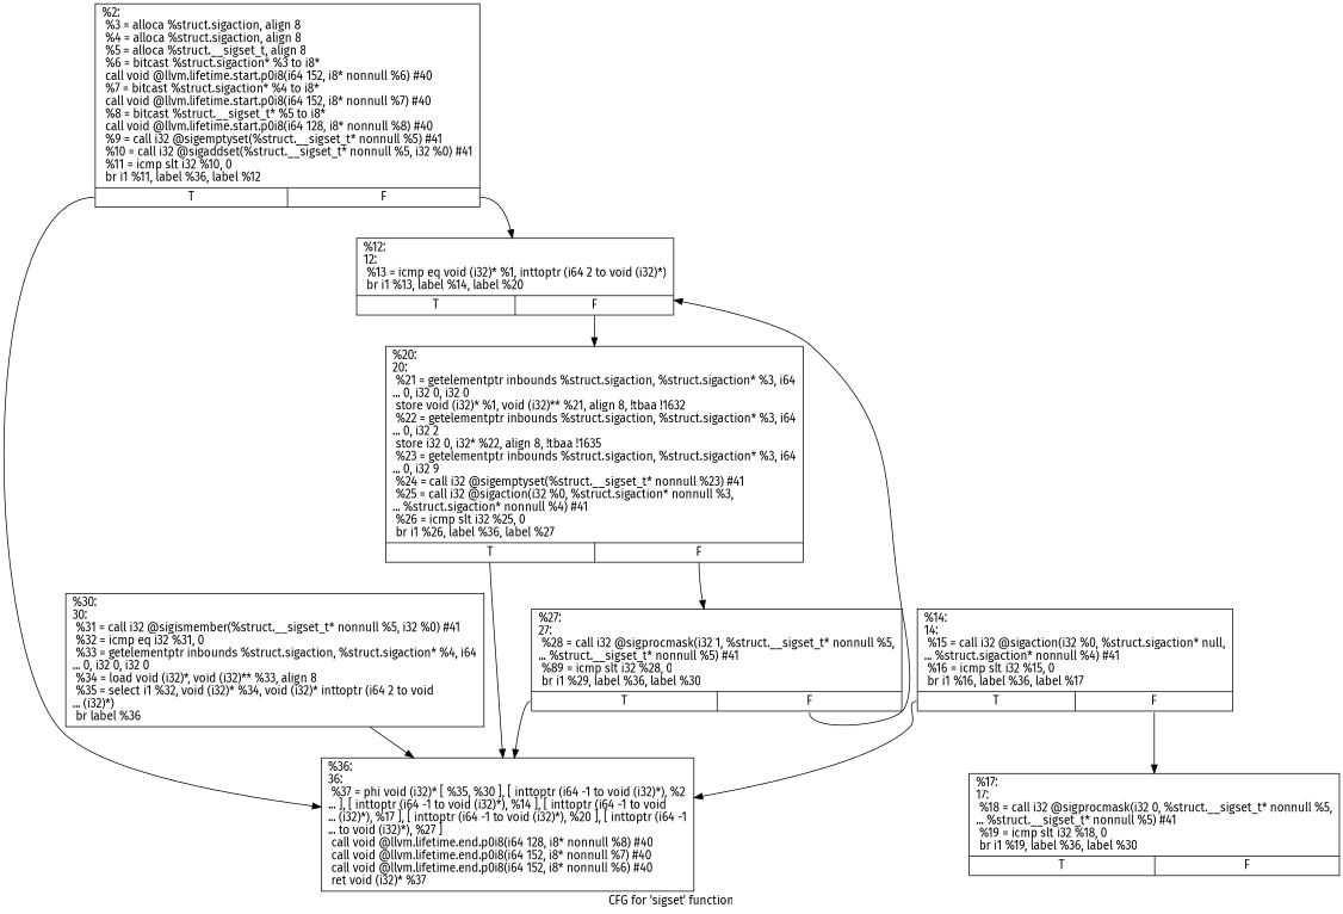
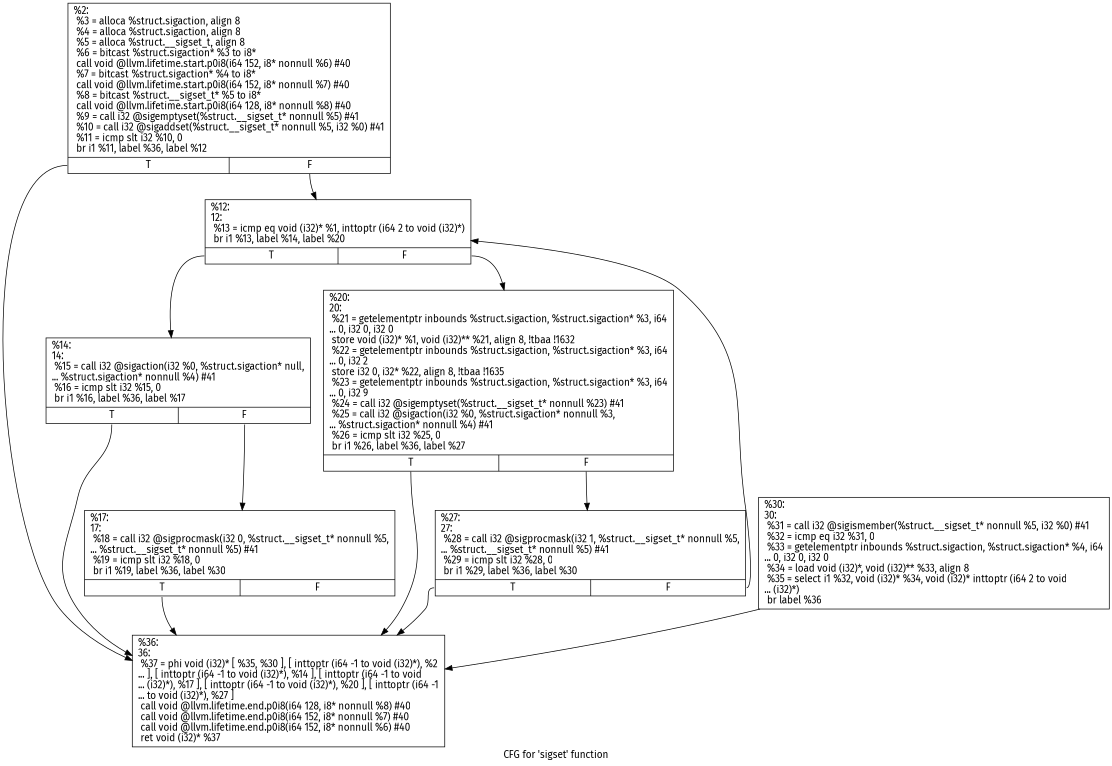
  digraph {
    fontname="Fira Sans"
    label="CFG for 'sigset' function"
    node [fontname="Fira Sans" shape=record]
    edge [fontname="Fira Sans" tailport=s0]
    n1 [label="{%2:\l  %3 = alloca %struct.sigaction, align 8\l  %4 = alloca %struct.sigaction, align 8\l  %5 = alloca %struct.__sigset_t, align 8\l  %6 = bitcast %struct.sigaction* %3 to i8*\l  call void @llvm.lifetime.start.p0i8(i64 152, i8* nonnull %6) #40\l  %7 = bitcast %struct.sigaction* %4 to i8*\l  call void @llvm.lifetime.start.p0i8(i64 152, i8* nonnull %7) #40\l  %8 = bitcast %struct.__sigset_t* %5 to i8*\l  call void @llvm.lifetime.start.p0i8(i64 128, i8* nonnull %8) #40\l  %9 = call i32 @sigemptyset(%struct.__sigset_t* nonnull %5) #41\l  %10 = call i32 @sigaddset(%struct.__sigset_t* nonnull %5, i32 %0) #41\l  %11 = icmp slt i32 %10, 0\l  br i1 %11, label %36, label %12\l|{<s0>T|<s1>F}}"]
    n2 [label="{%36:\l36:                                               \l  %37 = phi void (i32)* [ %35, %30 ], [ inttoptr (i64 -1 to void (i32)*), %2\l... ], [ inttoptr (i64 -1 to void (i32)*), %14 ], [ inttoptr (i64 -1 to void\l... (i32)*), %17 ], [ inttoptr (i64 -1 to void (i32)*), %20 ], [ inttoptr (i64 -1\l... to void (i32)*), %27 ]\l  call void @llvm.lifetime.end.p0i8(i64 128, i8* nonnull %8) #40\l  call void @llvm.lifetime.end.p0i8(i64 152, i8* nonnull %7) #40\l  call void @llvm.lifetime.end.p0i8(i64 152, i8* nonnull %6) #40\l  ret void (i32)* %37\l}"]
    n3 [label="{%12:\l12:                                               \l  %13 = icmp eq void (i32)* %1, inttoptr (i64 2 to void (i32)*)\l  br i1 %13, label %14, label %20\l|{<s0>T|<s1>F}}"]
    n4 [label="{%14:\l14:                                               \l  %15 = call i32 @sigaction(i32 %0, %struct.sigaction* null,\l... %struct.sigaction* nonnull %4) #41\l  %16 = icmp slt i32 %15, 0\l  br i1 %16, label %36, label %17\l|{<s0>T|<s1>F}}"]
    n5 [label="{%20:\l20:                                               \l  %21 = getelementptr inbounds %struct.sigaction, %struct.sigaction* %3, i64\l... 0, i32 0, i32 0\l  store void (i32)* %1, void (i32)** %21, align 8, !tbaa !1632\l  %22 = getelementptr inbounds %struct.sigaction, %struct.sigaction* %3, i64\l... 0, i32 2\l  store i32 0, i32* %22, align 8, !tbaa !1635\l  %23 = getelementptr inbounds %struct.sigaction, %struct.sigaction* %3, i64\l... 0, i32 9\l  %24 = call i32 @sigemptyset(%struct.__sigset_t* nonnull %23) #41\l  %25 = call i32 @sigaction(i32 %0, %struct.sigaction* nonnull %3,\l... %struct.sigaction* nonnull %4) #41\l  %26 = icmp slt i32 %25, 0\l  br i1 %26, label %36, label %27\l|{<s0>T|<s1>F}}"]
    n6 [label="{%17:\l17:                                               \l  %18 = call i32 @sigprocmask(i32 0, %struct.__sigset_t* nonnull %5,\l... %struct.__sigset_t* nonnull %5) #41\l  %19 = icmp slt i32 %18, 0\l  br i1 %19, label %36, label %30\l|{<s0>T|<s1>F}}"]
-   n7 [label="{%27:\l27:                                               \l  %28 = call i32 @sigprocmask(i32 1, %struct.__sigset_t* nonnull %5,\l... %struct.__sigset_t* nonnull %5) #41\l  %89 = icmp slt i32 %28, 0\l  br i1 %29, label %36, label %30\l|{<s0>T|<s1>F}}"]
+   n7 [label="{%27:\l27:                                               \l  %28 = call i32 @sigprocmask(i32 1, %struct.__sigset_t* nonnull %5,\l... %struct.__sigset_t* nonnull %5) #41\l  %29 = icmp slt i32 %28, 0\l  br i1 %29, label %36, label %30\l|{<s0>T|<s1>F}}"]
    n8 [label="{%30:\l30:                                               \l  %31 = call i32 @sigismember(%struct.__sigset_t* nonnull %5, i32 %0) #41\l  %32 = icmp eq i32 %31, 0\l  %33 = getelementptr inbounds %struct.sigaction, %struct.sigaction* %4, i64\l... 0, i32 0, i32 0\l  %34 = load void (i32)*, void (i32)** %33, align 8\l  %35 = select i1 %32, void (i32)* %34, void (i32)* inttoptr (i64 2 to void\l... (i32)*)\l  br label %36\l}"]
    n1 -> n2
    n1 -> n3 [tailport=s1]
+   n3 -> n4
    n3 -> n5 [tailport=s1]
    n4 -> n2
    n4 -> n6 [tailport=s1]
    n5 -> n2
    n5 -> n7 [tailport=s1]
+   n6 -> n2
    n7 -> n2
    n7 -> n3 [tailport=s1]
    n8 -> n2
  }
